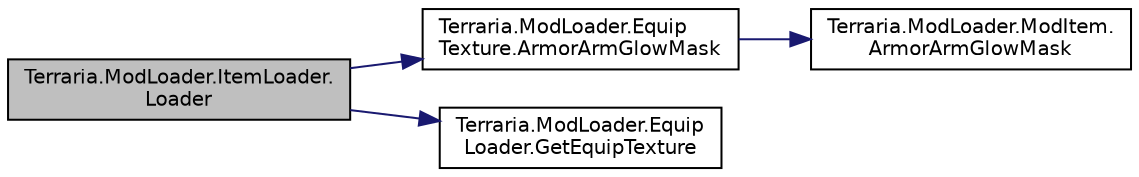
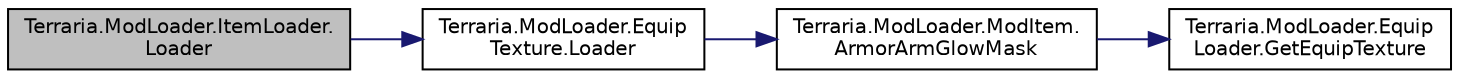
  digraph {
    rankdir=LR
    node [color=black fillcolor=white fontname=Helvetica fontsize=10 shape=record style=filled]
    edge [color=midnightblue fontname=Helvetica fontsize=10 labelfontname=Helvetica labelfontsize=10 style=solid]
    n1 [fillcolor=grey75 fontcolor=black height=0.2 label="Terraria.ModLoader.ItemLoader.\lLoader" width=0.4]
-   n2 [height=0.2 label="Terraria.ModLoader.Equip\lTexture.ArmorArmGlowMask" width=0.4]
+   n2 [height=0.2 label="Terraria.ModLoader.Equip\lTexture.Loader" width=0.4]
    n3 [height=0.2 label="Terraria.ModLoader.Equip\lLoader.GetEquipTexture" width=0.4]
    n4 [height=0.2 label="Terraria.ModLoader.ModItem.\lArmorArmGlowMask" width=0.4]
    n1 -> n2
-   n1 -> n3
+   n4 -> n3
    n2 -> n4
  }
